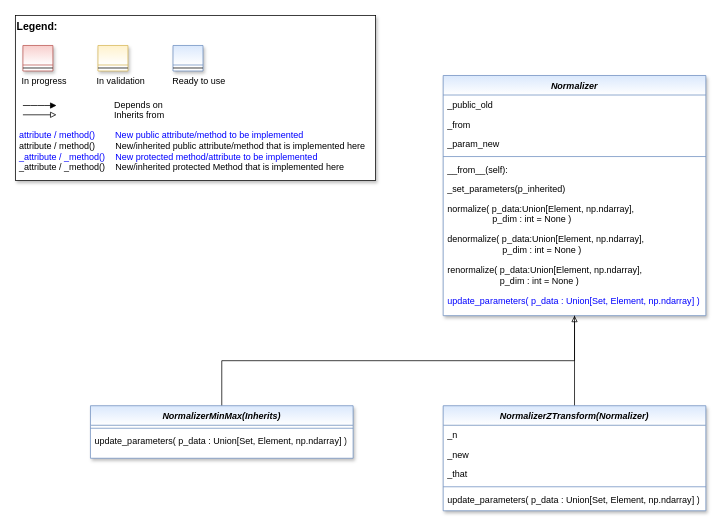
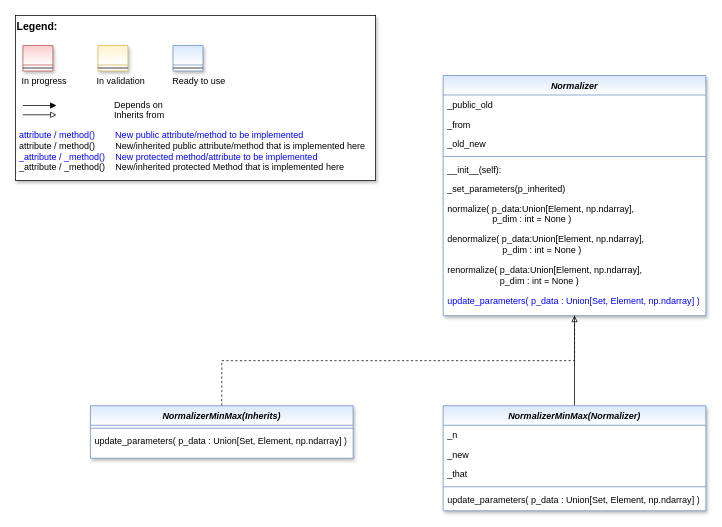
  <mxCell id="0" />
  <mxCell id="1" parent="0" />
  <mxCell id="2" value="Normalizer" style="swimlane;fontStyle=3;align=center;verticalAlign=top;childLayout=stackLayout;horizontal=1;startSize=26;horizontalStack=0;resizeParent=1;resizeLast=0;collapsible=1;marginBottom=0;rounded=0;shadow=1;strokeWidth=1;fillColor=#dae8fc;strokeColor=#6c8ebf;gradientColor=#FFFFFF;swimlaneFillColor=#FFFFFF;" parent="1" vertex="1"><mxGeometry x="590" y="100" width="350" height="320" as="geometry"><mxRectangle x="230" y="140" width="160" height="26" as="alternateBounds" /></mxGeometry></mxCell>
  <mxCell id="3" value="_public_old" style="text;align=left;verticalAlign=top;spacingLeft=4;spacingRight=4;overflow=hidden;rotatable=0;points=[[0,0.5],[1,0.5]];portConstraint=eastwest;rounded=0;shadow=0;html=0;" parent="2" vertex="1"><mxGeometry y="26" width="350" height="26" as="geometry" /></mxCell>
  <mxCell id="4" value="_from" style="text;align=left;verticalAlign=top;spacingLeft=4;spacingRight=4;overflow=hidden;rotatable=0;points=[[0,0.5],[1,0.5]];portConstraint=eastwest;rounded=0;shadow=0;html=0;" parent="2" vertex="1"><mxGeometry y="52" width="350" height="26" as="geometry" /></mxCell>
- <mxCell id="5" value="_param_new" style="text;align=left;verticalAlign=top;spacingLeft=4;spacingRight=4;overflow=hidden;rotatable=0;points=[[0,0.5],[1,0.5]];portConstraint=eastwest;rounded=0;shadow=0;html=0;" parent="2" vertex="1"><mxGeometry y="78" width="350" height="26" as="geometry" /></mxCell>
+ <mxCell id="5" value="_old_new" style="text;align=left;verticalAlign=top;spacingLeft=4;spacingRight=4;overflow=hidden;rotatable=0;points=[[0,0.5],[1,0.5]];portConstraint=eastwest;rounded=0;shadow=0;html=0;" parent="2" vertex="1"><mxGeometry y="78" width="350" height="26" as="geometry" /></mxCell>
  <mxCell id="6" value="" style="line;html=1;strokeWidth=1;align=left;verticalAlign=middle;spacingTop=-1;spacingLeft=3;spacingRight=3;rotatable=0;labelPosition=right;points=[];portConstraint=eastwest;fillColor=#dae8fc;strokeColor=#6c8ebf;gradientColor=#FFFFFF;" parent="2" vertex="1"><mxGeometry y="104" width="350" height="8" as="geometry" /></mxCell>
- <mxCell id="7" value="__from__(self):" style="text;align=left;verticalAlign=top;spacingLeft=4;spacingRight=4;overflow=hidden;rotatable=0;points=[[0,0.5],[1,0.5]];portConstraint=eastwest;" parent="2" vertex="1"><mxGeometry y="112" width="350" height="26" as="geometry" /></mxCell>
+ <mxCell id="7" value="__init__(self):" style="text;align=left;verticalAlign=top;spacingLeft=4;spacingRight=4;overflow=hidden;rotatable=0;points=[[0,0.5],[1,0.5]];portConstraint=eastwest;" parent="2" vertex="1"><mxGeometry y="112" width="350" height="26" as="geometry" /></mxCell>
  <mxCell id="8" value="_set_parameters(p_inherited)" style="text;align=left;verticalAlign=top;spacingLeft=4;spacingRight=4;overflow=hidden;rotatable=0;points=[[0,0.5],[1,0.5]];portConstraint=eastwest;fontColor=#000000;" parent="2" vertex="1"><mxGeometry y="138" width="350" height="26" as="geometry" /></mxCell>
  <mxCell id="9" value="normalize( p_data:Union[Element, np.ndarray], &#10;                  p_dim : int = None )" style="text;align=left;verticalAlign=top;spacingLeft=4;spacingRight=4;overflow=hidden;rotatable=0;points=[[0,0.5],[1,0.5]];portConstraint=eastwest;whiteSpace=wrap;" parent="2" vertex="1"><mxGeometry y="164" width="350" height="41" as="geometry" /></mxCell>
  <mxCell id="10" value="denormalize( p_data:Union[Element, np.ndarray], &#10;                      p_dim : int = None )" style="text;align=left;verticalAlign=top;spacingLeft=4;spacingRight=4;overflow=hidden;rotatable=0;points=[[0,0.5],[1,0.5]];portConstraint=eastwest;whiteSpace=wrap;" vertex="1" parent="2"><mxGeometry y="205" width="350" height="41" as="geometry" /></mxCell>
  <mxCell id="11" value="renormalize( p_data:Union[Element, np.ndarray], &#10;                     p_dim : int = None )" style="text;align=left;verticalAlign=top;spacingLeft=4;spacingRight=4;overflow=hidden;rotatable=0;points=[[0,0.5],[1,0.5]];portConstraint=eastwest;whiteSpace=wrap;" vertex="1" parent="2"><mxGeometry y="246" width="350" height="41" as="geometry" /></mxCell>
  <mxCell id="12" value="update_parameters( p_data : Union[Set, Element, np.ndarray] )" style="text;align=left;verticalAlign=top;spacingLeft=4;spacingRight=4;overflow=hidden;rotatable=0;points=[[0,0.5],[1,0.5]];portConstraint=eastwest;fontColor=#0000FF;whiteSpace=wrap;" parent="2" vertex="1"><mxGeometry y="287" width="350" height="28" as="geometry" /></mxCell>
- <mxCell id="13" style="edgeStyle=orthogonalEdgeStyle;rounded=0;orthogonalLoop=1;jettySize=auto;html=1;endArrow=block;endFill=0;" edge="1" parent="1" source="14" target="2"><mxGeometry relative="1" as="geometry"><Array as="points"><mxPoint x="295" y="480" /><mxPoint x="765" y="480" /></Array></mxGeometry></mxCell>
+ <mxCell id="13" style="edgeStyle=orthogonalEdgeStyle;rounded=0;orthogonalLoop=1;jettySize=auto;html=1;endArrow=block;endFill=0;dashed=1;" edge="1" parent="1" source="14" target="2"><mxGeometry relative="1" as="geometry"><Array as="points"><mxPoint x="295" y="480" /><mxPoint x="765" y="480" /></Array></mxGeometry></mxCell>
  <mxCell id="14" value="NormalizerMinMax(Inherits)" style="swimlane;fontStyle=3;align=center;verticalAlign=top;childLayout=stackLayout;horizontal=1;startSize=26;horizontalStack=0;resizeParent=1;resizeLast=0;collapsible=1;marginBottom=0;rounded=0;shadow=1;strokeWidth=1;fillColor=#dae8fc;strokeColor=#6c8ebf;gradientColor=#FFFFFF;swimlaneFillColor=#FFFFFF;" parent="1" vertex="1"><mxGeometry x="120" y="540" width="350" height="70" as="geometry"><mxRectangle x="230" y="140" width="160" height="26" as="alternateBounds" /></mxGeometry></mxCell>
  <mxCell id="15" value="" style="line;html=1;strokeWidth=1;align=left;verticalAlign=middle;spacingTop=-1;spacingLeft=3;spacingRight=3;rotatable=0;labelPosition=right;points=[];portConstraint=eastwest;fillColor=#dae8fc;strokeColor=#6c8ebf;" parent="14" vertex="1"><mxGeometry y="26" width="350" height="8" as="geometry" /></mxCell>
  <mxCell id="16" value="update_parameters( p_data : Union[Set, Element, np.ndarray] )" style="text;align=left;verticalAlign=top;spacingLeft=4;spacingRight=4;overflow=hidden;rotatable=0;points=[[0,0.5],[1,0.5]];portConstraint=eastwest;fontColor=default;whiteSpace=wrap;" vertex="1" parent="14"><mxGeometry y="34" width="350" height="28" as="geometry" /></mxCell>
  <mxCell id="17" style="edgeStyle=orthogonalEdgeStyle;rounded=0;orthogonalLoop=1;jettySize=auto;html=1;endArrow=none;endFill=0;" edge="1" parent="1" source="18" target="2"><mxGeometry relative="1" as="geometry" /></mxCell>
- <mxCell id="18" value="NormalizerZTransform(Normalizer)" style="swimlane;fontStyle=3;align=center;verticalAlign=top;childLayout=stackLayout;horizontal=1;startSize=26;horizontalStack=0;resizeParent=1;resizeLast=0;collapsible=1;marginBottom=0;rounded=0;shadow=1;strokeWidth=1;fillColor=#dae8fc;strokeColor=#6c8ebf;gradientColor=#FFFFFF;swimlaneFillColor=#FFFFFF;" parent="1" vertex="1"><mxGeometry x="590" y="540" width="350" height="140" as="geometry"><mxRectangle x="230" y="140" width="160" height="26" as="alternateBounds" /></mxGeometry></mxCell>
+ <mxCell id="18" value="NormalizerMinMax(Normalizer)" style="swimlane;fontStyle=3;align=center;verticalAlign=top;childLayout=stackLayout;horizontal=1;startSize=26;horizontalStack=0;resizeParent=1;resizeLast=0;collapsible=1;marginBottom=0;rounded=0;shadow=1;strokeWidth=1;fillColor=#dae8fc;strokeColor=#6c8ebf;gradientColor=#FFFFFF;swimlaneFillColor=#FFFFFF;" parent="1" vertex="1"><mxGeometry x="590" y="540" width="350" height="140" as="geometry"><mxRectangle x="230" y="140" width="160" height="26" as="alternateBounds" /></mxGeometry></mxCell>
  <mxCell id="19" value="_n" style="text;align=left;verticalAlign=top;spacingLeft=4;spacingRight=4;overflow=hidden;rotatable=0;points=[[0,0.5],[1,0.5]];portConstraint=eastwest;rounded=0;shadow=0;html=0;" parent="18" vertex="1"><mxGeometry y="26" width="350" height="26" as="geometry" /></mxCell>
  <mxCell id="20" value="_new" style="text;align=left;verticalAlign=top;spacingLeft=4;spacingRight=4;overflow=hidden;rotatable=0;points=[[0,0.5],[1,0.5]];portConstraint=eastwest;rounded=0;shadow=0;html=0;" parent="18" vertex="1"><mxGeometry y="52" width="350" height="26" as="geometry" /></mxCell>
  <mxCell id="21" value="_that" style="text;align=left;verticalAlign=top;spacingLeft=4;spacingRight=4;overflow=hidden;rotatable=0;points=[[0,0.5],[1,0.5]];portConstraint=eastwest;rounded=0;shadow=0;html=0;" parent="18" vertex="1"><mxGeometry y="78" width="350" height="26" as="geometry" /></mxCell>
  <mxCell id="22" value="" style="line;html=1;strokeWidth=1;align=left;verticalAlign=middle;spacingTop=-1;spacingLeft=3;spacingRight=3;rotatable=0;labelPosition=right;points=[];portConstraint=eastwest;fillColor=#dae8fc;strokeColor=#6c8ebf;gradientColor=#FFFFFF;" parent="18" vertex="1"><mxGeometry y="104" width="350" height="8" as="geometry" /></mxCell>
  <mxCell id="23" value="update_parameters( p_data : Union[Set, Element, np.ndarray] )" style="text;align=left;verticalAlign=top;spacingLeft=4;spacingRight=4;overflow=hidden;rotatable=0;points=[[0,0.5],[1,0.5]];portConstraint=eastwest;fontColor=default;whiteSpace=wrap;" vertex="1" parent="18"><mxGeometry y="112" width="350" height="28" as="geometry" /></mxCell>
  <mxCell id="24" value="" style="group" parent="1" vertex="1" connectable="0"><mxGeometry x="20" y="20" width="480" height="220" as="geometry" /></mxCell>
  <mxCell id="25" value="&lt;font color=&quot;#000000&quot; size=&quot;1&quot;&gt;&lt;b style=&quot;font-size: 14px&quot;&gt;Legend:&lt;br&gt;&lt;/b&gt;&lt;/font&gt;&lt;br&gt;&lt;br&gt;&lt;br&gt;&lt;font color=&quot;#0000ff&quot; style=&quot;font-size: 6px&quot;&gt;&lt;br&gt;&lt;/font&gt;&lt;span style=&quot;color: rgb(0 , 0 , 0)&quot;&gt;&lt;font style=&quot;font-size: 4px&quot;&gt;&amp;nbsp; &amp;nbsp;&lt;/font&gt;&amp;nbsp;In progress&amp;nbsp; &amp;nbsp; &amp;nbsp; &amp;nbsp; &amp;nbsp; &amp;nbsp; In validation&amp;nbsp; &amp;nbsp; &amp;nbsp; &amp;nbsp; &amp;nbsp; &amp;nbsp;Ready to use&lt;/span&gt;&lt;font color=&quot;#000000&quot;&gt;&amp;nbsp;&lt;br&gt;&lt;/font&gt;&lt;font color=&quot;#0000ff&quot;&gt;&lt;br&gt;&lt;br&gt;&lt;br&gt;&lt;br&gt;&amp;nbsp;attribute / method()&amp;nbsp; &amp;nbsp; &amp;nbsp; &amp;nbsp; New public attribute/method to be implemented&lt;/font&gt;&lt;br&gt;&lt;font color=&quot;#000000&quot;&gt;&amp;nbsp;&lt;/font&gt;&lt;font color=&quot;#000000&quot;&gt;attribute / method()&lt;span&gt;&#09;&lt;/span&gt;&amp;nbsp; &amp;nbsp; &amp;nbsp; &amp;nbsp;New/inherited public attribute/method that is implemented here&lt;br&gt;&lt;/font&gt;&lt;font color=&quot;#0000ff&quot;&gt;&amp;nbsp;_attribute /&amp;nbsp;&lt;/font&gt;&lt;font color=&quot;#0000ff&quot;&gt;_method()&amp;nbsp; &amp;nbsp; New protected method/attribute to be implemented&lt;/font&gt;&lt;br&gt;&lt;font color=&quot;#000000&quot;&gt;&amp;nbsp;_attribute / _method()&amp;nbsp; &amp;nbsp; New/inherited protected Method that is implemented here&lt;br&gt;&lt;/font&gt;&lt;font color=&quot;#000000&quot;&gt;&lt;br&gt;&lt;br&gt;&lt;br&gt;&lt;br&gt;&lt;br&gt;&lt;/font&gt;" style="text;html=1;align=left;verticalAlign=top;whiteSpace=wrap;rounded=0;fontColor=#006600;strokeColor=#000000;shadow=1;fillColor=#ffffff;" parent="24" vertex="1"><mxGeometry width="480" height="220" as="geometry" /></mxCell>
  <mxCell id="26" value="Depends on" style="endArrow=block;html=1;labelPosition=right;verticalLabelPosition=middle;align=left;verticalAlign=middle;endFill=1;fontSize=12;" parent="24" edge="1"><mxGeometry x="-1590" y="-2180" width="50" height="50" as="geometry"><mxPoint x="10.0" y="120.003" as="sourcePoint" /><mxPoint x="54.848" y="120.003" as="targetPoint" /><mxPoint x="98" as="offset" /><Array as="points"><mxPoint x="30" y="120" /></Array></mxGeometry></mxCell>
  <mxCell id="27" value="Inherits from" style="endArrow=block;html=1;labelPosition=right;verticalLabelPosition=middle;align=left;verticalAlign=middle;endFill=0;fontSize=12;" parent="24" edge="1"><mxGeometry x="-1590" y="-2180" width="50" height="50" as="geometry"><mxPoint x="10.0" y="132.385" as="sourcePoint" /><mxPoint x="54.848" y="132.385" as="targetPoint" /><mxPoint x="98" y="1" as="offset" /></mxGeometry></mxCell>
  <mxCell id="28" value="" style="swimlane;fontStyle=3;align=center;verticalAlign=top;childLayout=stackLayout;horizontal=1;startSize=26;horizontalStack=0;resizeParent=1;resizeLast=0;collapsible=1;marginBottom=0;rounded=0;shadow=1;strokeWidth=1;fillColor=#f8cecc;strokeColor=#b85450;gradientColor=#ffffff;swimlaneFillColor=#ffffff;" parent="24" vertex="1"><mxGeometry x="10" y="40" width="40" height="34" as="geometry"><mxRectangle x="230" y="140" width="160" height="26" as="alternateBounds" /></mxGeometry></mxCell>
  <mxCell id="29" value="" style="line;html=1;strokeWidth=1;align=left;verticalAlign=middle;spacingTop=-1;spacingLeft=3;spacingRight=3;rotatable=0;labelPosition=right;points=[];portConstraint=eastwest;" parent="28" vertex="1"><mxGeometry y="26" width="40" height="8" as="geometry" /></mxCell>
  <mxCell id="30" value="" style="swimlane;fontStyle=3;align=center;verticalAlign=top;childLayout=stackLayout;horizontal=1;startSize=26;horizontalStack=0;resizeParent=1;resizeLast=0;collapsible=1;marginBottom=0;rounded=0;shadow=1;strokeWidth=1;fillColor=#fff2cc;strokeColor=#d6b656;gradientColor=#ffffff;swimlaneFillColor=#ffffff;" parent="24" vertex="1"><mxGeometry x="110" y="40" width="40" height="34" as="geometry"><mxRectangle x="230" y="140" width="160" height="26" as="alternateBounds" /></mxGeometry></mxCell>
  <mxCell id="31" value="" style="line;html=1;strokeWidth=1;align=left;verticalAlign=middle;spacingTop=-1;spacingLeft=3;spacingRight=3;rotatable=0;labelPosition=right;points=[];portConstraint=eastwest;" parent="30" vertex="1"><mxGeometry y="26" width="40" height="8" as="geometry" /></mxCell>
  <mxCell id="32" value="" style="swimlane;fontStyle=3;align=center;verticalAlign=top;childLayout=stackLayout;horizontal=1;startSize=26;horizontalStack=0;resizeParent=1;resizeLast=0;collapsible=1;marginBottom=0;rounded=0;shadow=1;strokeWidth=1;fillColor=#dae8fc;strokeColor=#6c8ebf;gradientColor=#ffffff;swimlaneFillColor=#ffffff;" parent="24" vertex="1"><mxGeometry x="210" y="40" width="40" height="34" as="geometry"><mxRectangle x="230" y="140" width="160" height="26" as="alternateBounds" /></mxGeometry></mxCell>
  <mxCell id="33" value="" style="line;html=1;strokeWidth=1;align=left;verticalAlign=middle;spacingTop=-1;spacingLeft=3;spacingRight=3;rotatable=0;labelPosition=right;points=[];portConstraint=eastwest;" parent="32" vertex="1"><mxGeometry y="26" width="40" height="8" as="geometry" /></mxCell>
